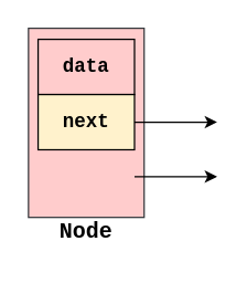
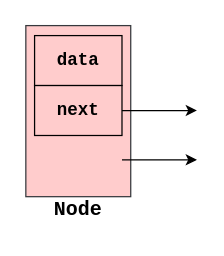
  <mxCell id="0" />
  <mxCell id="1" parent="0" />
  <mxCell id="2" value="" style="group" vertex="1" connectable="0" parent="1"><mxGeometry x="20" y="20" width="137" height="163" as="geometry" /></mxCell>
  <mxCell id="3" value="" style="rounded=0;whiteSpace=wrap;html=1;fillColor=#ffcccc;strokeColor=#36393D;" parent="2" vertex="1"><mxGeometry width="84" height="137" as="geometry" /></mxCell>
  <mxCell id="4" value="&lt;font style=&quot;font-size: 14px;&quot; face=&quot;Courier New&quot;&gt;&lt;b&gt;data&lt;/b&gt;&lt;/font&gt;" style="rounded=0;whiteSpace=wrap;html=1;fillColor=#ffcccc;strokeColor=#000000;" parent="2" vertex="1"><mxGeometry x="7" y="8" width="70" height="40" as="geometry" /></mxCell>
- <mxCell id="5" value="&lt;font style=&quot;font-size: 14px;&quot; face=&quot;Courier New&quot;&gt;&lt;b&gt;next&lt;/b&gt;&lt;/font&gt;" style="rounded=0;whiteSpace=wrap;html=1;fillColor=#fff2cc;strokeColor=#000000;" parent="2" vertex="1"><mxGeometry x="7" y="48" width="70" height="40" as="geometry" /></mxCell>
+ <mxCell id="5" value="&lt;font style=&quot;font-size: 14px;&quot; face=&quot;Courier New&quot;&gt;&lt;b&gt;next&lt;/b&gt;&lt;/font&gt;" style="rounded=0;whiteSpace=wrap;html=1;fillColor=#ffcccc;strokeColor=#000000;" parent="2" vertex="1"><mxGeometry x="7" y="48" width="70" height="40" as="geometry" /></mxCell>
  <mxCell id="6" value="&lt;font size=&quot;1&quot; face=&quot;Courier New&quot;&gt;&lt;b style=&quot;font-size: 16px;&quot;&gt;Node&lt;/b&gt;&lt;/font&gt;" style="text;html=1;align=center;verticalAlign=middle;whiteSpace=wrap;rounded=0;" parent="2" vertex="1"><mxGeometry x="12" y="133" width="60" height="30" as="geometry" /></mxCell>
  <mxCell id="7" value="" style="endArrow=classic;html=1;rounded=0;exitX=1;exitY=0.5;exitDx=0;exitDy=0;" parent="2" source="5" edge="1"><mxGeometry width="50" height="50" relative="1" as="geometry"><mxPoint x="187" y="188" as="sourcePoint" /><mxPoint x="137" y="68" as="targetPoint" /></mxGeometry></mxCell>
  <mxCell id="8" value="" style="endArrow=classic;html=1;rounded=0;exitX=1;exitY=0.5;exitDx=0;exitDy=0;" edge="1" parent="2"><mxGeometry width="50" height="50" relative="1" as="geometry"><mxPoint x="77" y="107.5" as="sourcePoint" /><mxPoint x="137" y="107.5" as="targetPoint" /></mxGeometry></mxCell>
